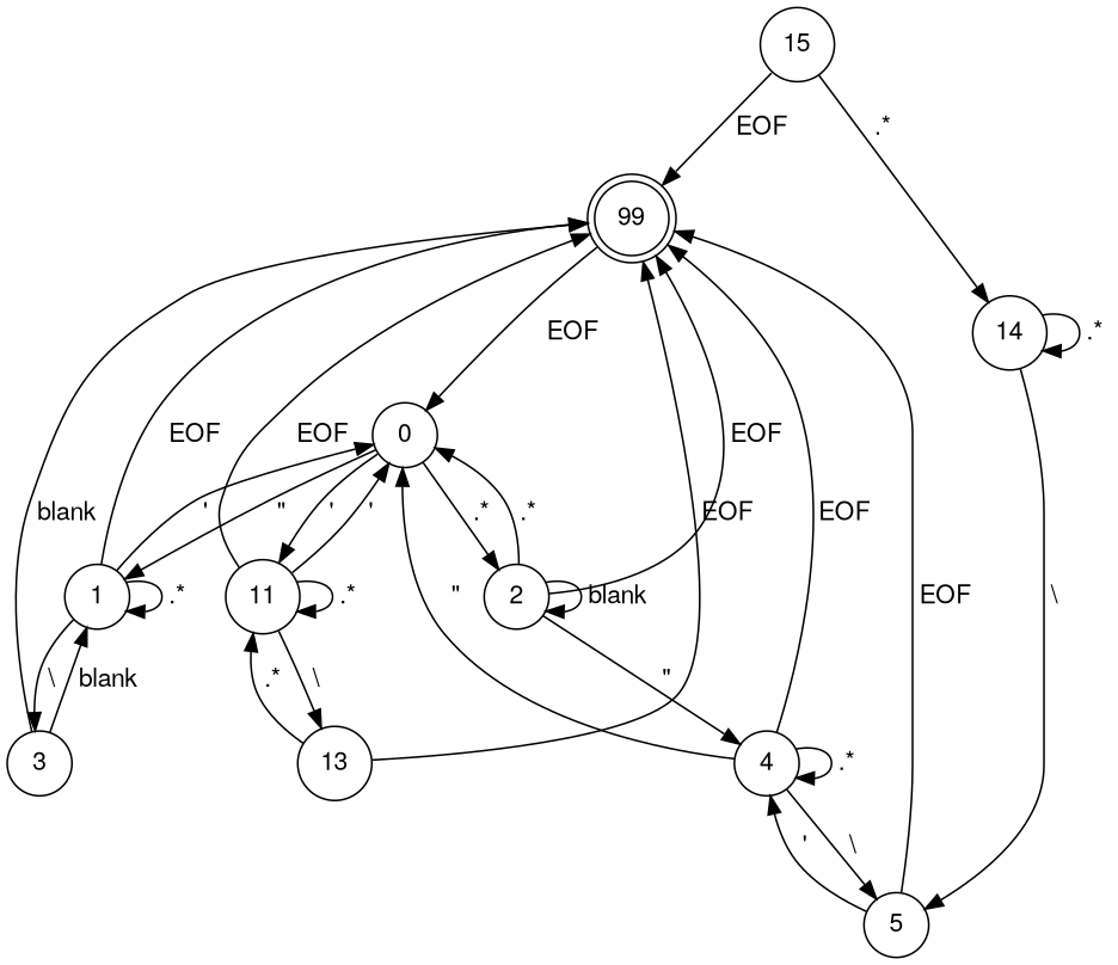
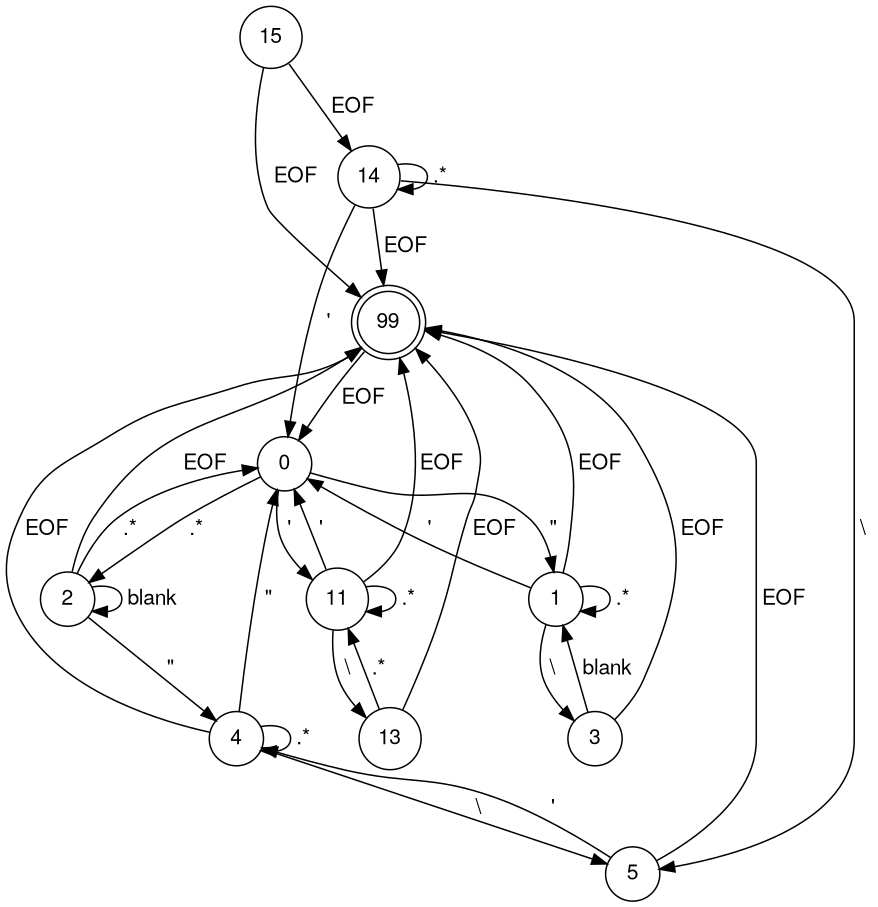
  digraph {
    fontname="Helvetica,Arial,sans-serif"
    rankdir=TB
    node [fontname="Helvetica,Arial,sans-serif" shape=circle]
    edge [fontname="Helvetica,Arial,sans-serif"]
    99 [shape=doublecircle]
    0
    1
    11
    2
    3
    13
    4
    5
    14
    15
    99 -> 0 [label=" EOF "]
    0 -> 1 [label=" \" "]
    0 -> 11 [label=" ' "]
    0 -> 2 [label=" .* "]
    1 -> 99 [label=" EOF "]
    1 -> 0 [label=" ' "]
    1 -> 1 [label=" .* "]
    1 -> 3 [label=" \\ "]
    11 -> 99 [label=" EOF "]
    11 -> 0 [label=" ' "]
    11 -> 11 [label=" .* "]
    11 -> 13 [label=" \\ "]
    2 -> 99 [label=" EOF "]
    2 -> 0 [label=" .* "]
    2 -> 2 [label=" blank "]
    2 -> 4 [label=" \" "]
-   3 -> 99 [label=" blank "]
+   3 -> 99 [label=" EOF "]
    3 -> 1 [label=" blank "]
    13 -> 99 [label=" EOF "]
    13 -> 11 [label=" .* "]
    4 -> 99 [label=" EOF "]
    4 -> 0 [label=" \" "]
    4 -> 4 [label=" .* "]
    4 -> 5 [label=" \\ "]
    5 -> 99 [label=" EOF "]
    5 -> 4 [label=" ' "]
+   14 -> 99 [label=" EOF "]
+   14 -> 0 [label=" ' "]
    14 -> 5 [label=" \\ "]
    14 -> 14 [label=" .* "]
    15 -> 99 [label=" EOF "]
-   15 -> 14 [label=" .* "]
+   15 -> 14 [label=" EOF "]
  }
